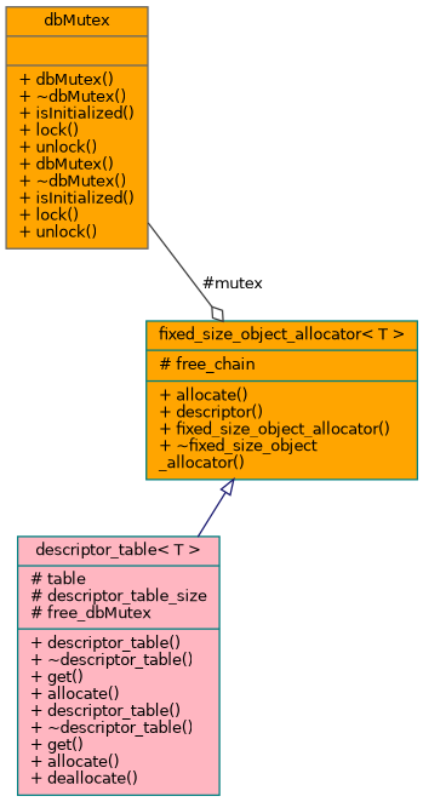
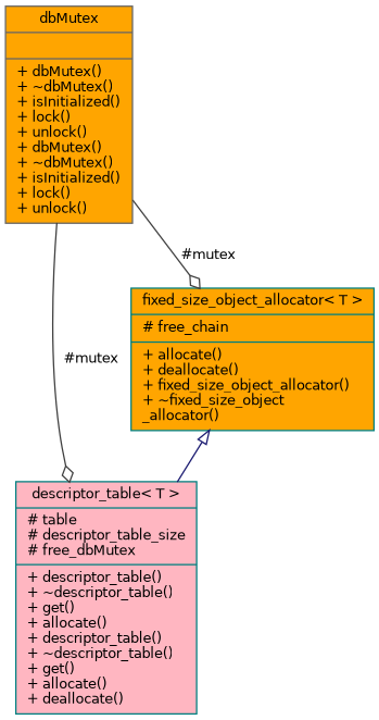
  digraph {
    node [color=teal fillcolor=orange fontname=Helvetica fontsize=10 shape=record style=filled]
    edge [color=grey25 fontname=Helvetica fontsize=10 labelfontname=Helvetica labelfontsize=10 style=solid arrowhead=odiamond]
    n1 [fillcolor=lightpink fontcolor=black height=0.2 label="{descriptor_table\< T \>\n|# table\l# descriptor_table_size\l# free_dbMutex\l|+ descriptor_table()\l+ ~descriptor_table()\l+ get()\l+ allocate()\l+ descriptor_table()\l+ ~descriptor_table()\l+ get()\l+ allocate()\l+ deallocate()\l}" width=0.4]
-   n2 [height=0.2 label="{fixed_size_object_allocator\< T \>\n|# free_chain\l|+ allocate()\l+ descriptor()\l+ fixed_size_object_allocator()\l+ ~fixed_size_object\l_allocator()\l}" width=0.4]
+   n2 [height=0.2 label="{fixed_size_object_allocator\< T \>\n|# free_chain\l|+ allocate()\l+ deallocate()\l+ fixed_size_object_allocator()\l+ ~fixed_size_object\l_allocator()\l}" width=0.4]
    n3 [color=gray40 height=0.2 label="{dbMutex\n||+ dbMutex()\l+ ~dbMutex()\l+ isInitialized()\l+ lock()\l+ unlock()\l+ dbMutex()\l+ ~dbMutex()\l+ isInitialized()\l+ lock()\l+ unlock()\l}" width=0.4]
    n2 -> n1 [arrowtail=onormal color=midnightblue dir=back arrowhead=""]
+   n3 -> n1 [label=" #mutex"]
    n3 -> n2 [label=" #mutex"]
  }
